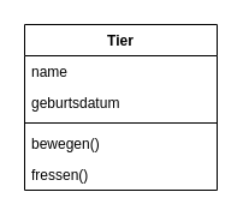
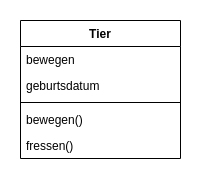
  <mxCell id="0" />
  <mxCell id="1" parent="0" />
  <mxCell id="2" value="Tier" style="swimlane;fontStyle=1;align=center;verticalAlign=top;childLayout=stackLayout;horizontal=1;startSize=26;horizontalStack=0;resizeParent=1;resizeParentMax=0;resizeLast=0;collapsible=1;marginBottom=0;whiteSpace=wrap;html=1;" vertex="1" parent="1"><mxGeometry x="20" y="20" width="160" height="138" as="geometry" /></mxCell>
- <mxCell id="3" value="name" style="text;strokeColor=none;fillColor=none;align=left;verticalAlign=top;spacingLeft=4;spacingRight=4;overflow=hidden;rotatable=0;points=[[0,0.5],[1,0.5]];portConstraint=eastwest;whiteSpace=wrap;html=1;" vertex="1" parent="2"><mxGeometry y="26" width="160" height="26" as="geometry" /></mxCell>
+ <mxCell id="3" value="bewegen" style="text;strokeColor=none;fillColor=none;align=left;verticalAlign=top;spacingLeft=4;spacingRight=4;overflow=hidden;rotatable=0;points=[[0,0.5],[1,0.5]];portConstraint=eastwest;whiteSpace=wrap;html=1;" vertex="1" parent="2"><mxGeometry y="26" width="160" height="26" as="geometry" /></mxCell>
  <mxCell id="4" value="geburtsdatum" style="text;strokeColor=none;fillColor=none;align=left;verticalAlign=top;spacingLeft=4;spacingRight=4;overflow=hidden;rotatable=0;points=[[0,0.5],[1,0.5]];portConstraint=eastwest;whiteSpace=wrap;html=1;" vertex="1" parent="2"><mxGeometry y="52" width="160" height="26" as="geometry" /></mxCell>
  <mxCell id="5" value="" style="line;strokeWidth=1;fillColor=none;align=left;verticalAlign=middle;spacingTop=-1;spacingLeft=3;spacingRight=3;rotatable=0;labelPosition=right;points=[];portConstraint=eastwest;strokeColor=inherit;" vertex="1" parent="2"><mxGeometry y="78" width="160" height="8" as="geometry" /></mxCell>
  <mxCell id="6" value="bewegen()" style="text;strokeColor=none;fillColor=none;align=left;verticalAlign=top;spacingLeft=4;spacingRight=4;overflow=hidden;rotatable=0;points=[[0,0.5],[1,0.5]];portConstraint=eastwest;whiteSpace=wrap;html=1;" vertex="1" parent="2"><mxGeometry y="86" width="160" height="26" as="geometry" /></mxCell>
  <mxCell id="7" value="fressen()" style="text;strokeColor=none;fillColor=none;align=left;verticalAlign=top;spacingLeft=4;spacingRight=4;overflow=hidden;rotatable=0;points=[[0,0.5],[1,0.5]];portConstraint=eastwest;whiteSpace=wrap;html=1;" vertex="1" parent="2"><mxGeometry y="112" width="160" height="26" as="geometry" /></mxCell>
